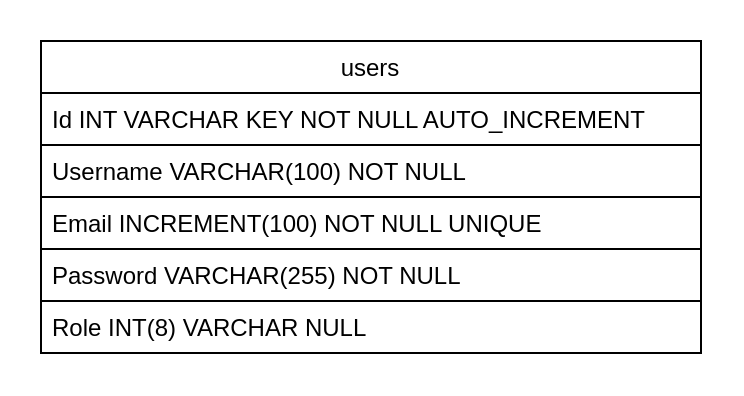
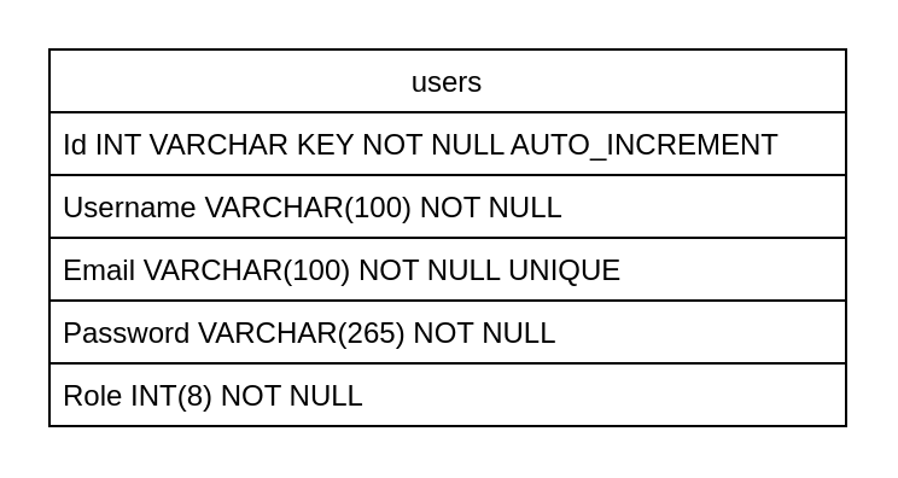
  <mxCell id="0" />
  <mxCell id="1" parent="0" />
  <mxCell id="2" value="users" style="swimlane;fontStyle=0;childLayout=stackLayout;horizontal=1;startSize=26;horizontalStack=0;resizeParent=1;resizeParentMax=0;resizeLast=0;collapsible=1;marginBottom=0;" vertex="1" parent="1"><mxGeometry x="20" y="20" width="330" height="156" as="geometry" /></mxCell>
  <mxCell id="3" value="Id INT VARCHAR KEY NOT NULL AUTO_INCREMENT" style="text;align=left;verticalAlign=top;spacingLeft=4;spacingRight=4;overflow=hidden;rotatable=0;points=[[0,0.5],[1,0.5]];portConstraint=eastwest;fillColor=#ffffff;strokeColor=#000000;" vertex="1" parent="2"><mxGeometry y="26" width="330" height="26" as="geometry" /></mxCell>
  <mxCell id="4" value="Username VARCHAR(100) NOT NULL" style="text;align=left;verticalAlign=top;spacingLeft=4;spacingRight=4;overflow=hidden;rotatable=0;points=[[0,0.5],[1,0.5]];portConstraint=eastwest;fillColor=#ffffff;strokeColor=#000000;" vertex="1" parent="2"><mxGeometry y="52" width="330" height="26" as="geometry" /></mxCell>
- <mxCell id="5" value="Email INCREMENT(100) NOT NULL UNIQUE" style="text;align=left;verticalAlign=top;spacingLeft=4;spacingRight=4;overflow=hidden;rotatable=0;points=[[0,0.5],[1,0.5]];portConstraint=eastwest;fillColor=#ffffff;strokeColor=#000000;" vertex="1" parent="2"><mxGeometry y="78" width="330" height="26" as="geometry" /></mxCell>
- <mxCell id="6" value="Password VARCHAR(255) NOT NULL" style="text;align=left;verticalAlign=top;spacingLeft=4;spacingRight=4;overflow=hidden;rotatable=0;points=[[0,0.5],[1,0.5]];portConstraint=eastwest;fillColor=#ffffff;strokeColor=#000000;" vertex="1" parent="2"><mxGeometry y="104" width="330" height="26" as="geometry" /></mxCell>
- <mxCell id="7" value="Role INT(8) VARCHAR NULL" style="text;align=left;verticalAlign=top;spacingLeft=4;spacingRight=4;overflow=hidden;rotatable=0;points=[[0,0.5],[1,0.5]];portConstraint=eastwest;fillColor=#ffffff;strokeColor=#000000;" vertex="1" parent="2"><mxGeometry y="130" width="330" height="26" as="geometry" /></mxCell>
+ <mxCell id="5" value="Email VARCHAR(100) NOT NULL UNIQUE" style="text;align=left;verticalAlign=top;spacingLeft=4;spacingRight=4;overflow=hidden;rotatable=0;points=[[0,0.5],[1,0.5]];portConstraint=eastwest;fillColor=#ffffff;strokeColor=#000000;" vertex="1" parent="2"><mxGeometry y="78" width="330" height="26" as="geometry" /></mxCell>
+ <mxCell id="6" value="Password VARCHAR(265) NOT NULL" style="text;align=left;verticalAlign=top;spacingLeft=4;spacingRight=4;overflow=hidden;rotatable=0;points=[[0,0.5],[1,0.5]];portConstraint=eastwest;fillColor=#ffffff;strokeColor=#000000;" vertex="1" parent="2"><mxGeometry y="104" width="330" height="26" as="geometry" /></mxCell>
+ <mxCell id="7" value="Role INT(8) NOT NULL" style="text;align=left;verticalAlign=top;spacingLeft=4;spacingRight=4;overflow=hidden;rotatable=0;points=[[0,0.5],[1,0.5]];portConstraint=eastwest;fillColor=#ffffff;strokeColor=#000000;" vertex="1" parent="2"><mxGeometry y="130" width="330" height="26" as="geometry" /></mxCell>
